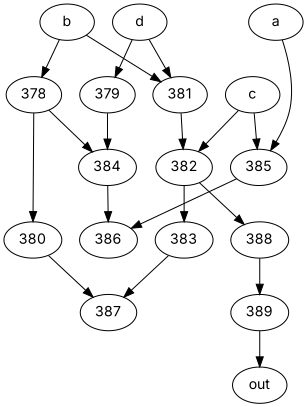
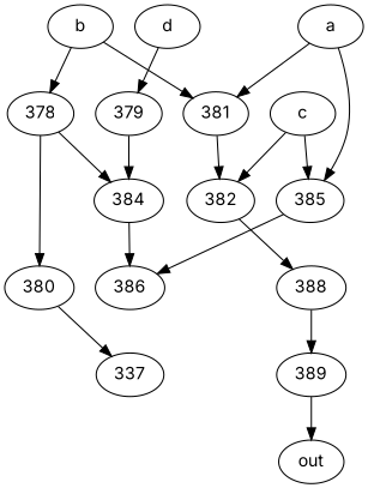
  strict digraph {
    fontname=Inter
    node [fontname=Inter]
    edge [fontname=Inter]
    389
    out
    a
    385
    380
-   387
+   387 [label=337]
    386
    388
    b
    378
    381
    384
    382
-   383
    c
    d
    379
    389 -> out
    a -> 385
    385 -> 386
    380 -> 387
    388 -> 389
    b -> 378
    b -> 381
    378 -> 380
    378 -> 384
    381 -> 382
    384 -> 386
    382 -> 388
-   382 -> 383
-   383 -> 387
    c -> 385
    c -> 382
-   d -> 381
+   a -> 381
    d -> 379
    379 -> 384
  }
